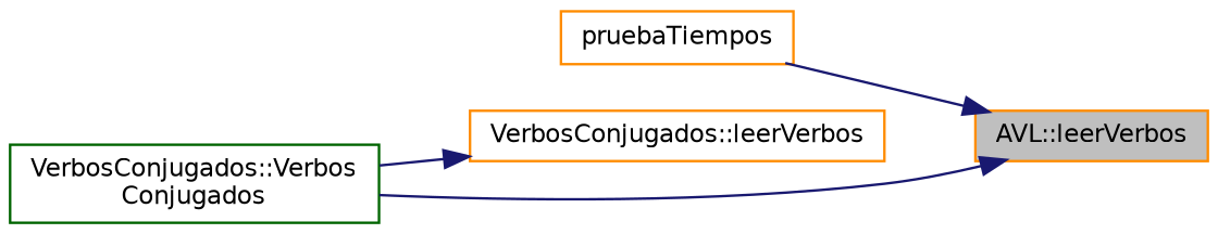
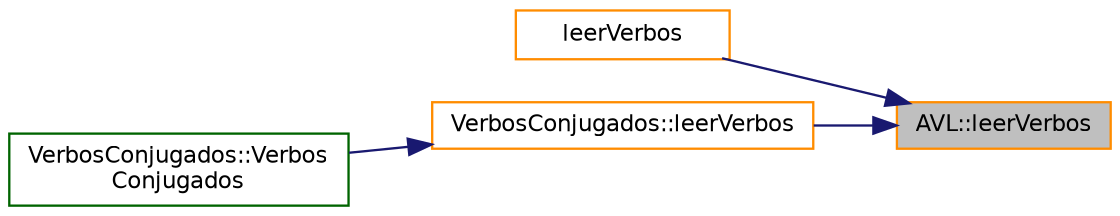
  digraph {
    rankdir=RL
    node [color=darkorange fillcolor=white fontname=Helvetica fontsize=10 shape=record style=filled]
    edge [color=midnightblue dir=back fontname=Helvetica fontsize=10 labelfontname=Helvetica labelfontsize=10 style=solid]
    n1 [fillcolor=grey75 fontcolor=black height=0.2 label="AVL::leerVerbos" width=0.4]
-   n2 [height=0.2 label=pruebaTiempos width=0.4]
+   n2 [height=0.2 label=leerVerbos width=0.4]
    n3 [height=0.2 label="VerbosConjugados::leerVerbos" width=0.4]
    n4 [color=darkgreen height=0.2 label="VerbosConjugados::Verbos\lConjugados" width=0.4]
    n1 -> n2
-   n1 -> n4
+   n1 -> n3
    n3 -> n4
  }
